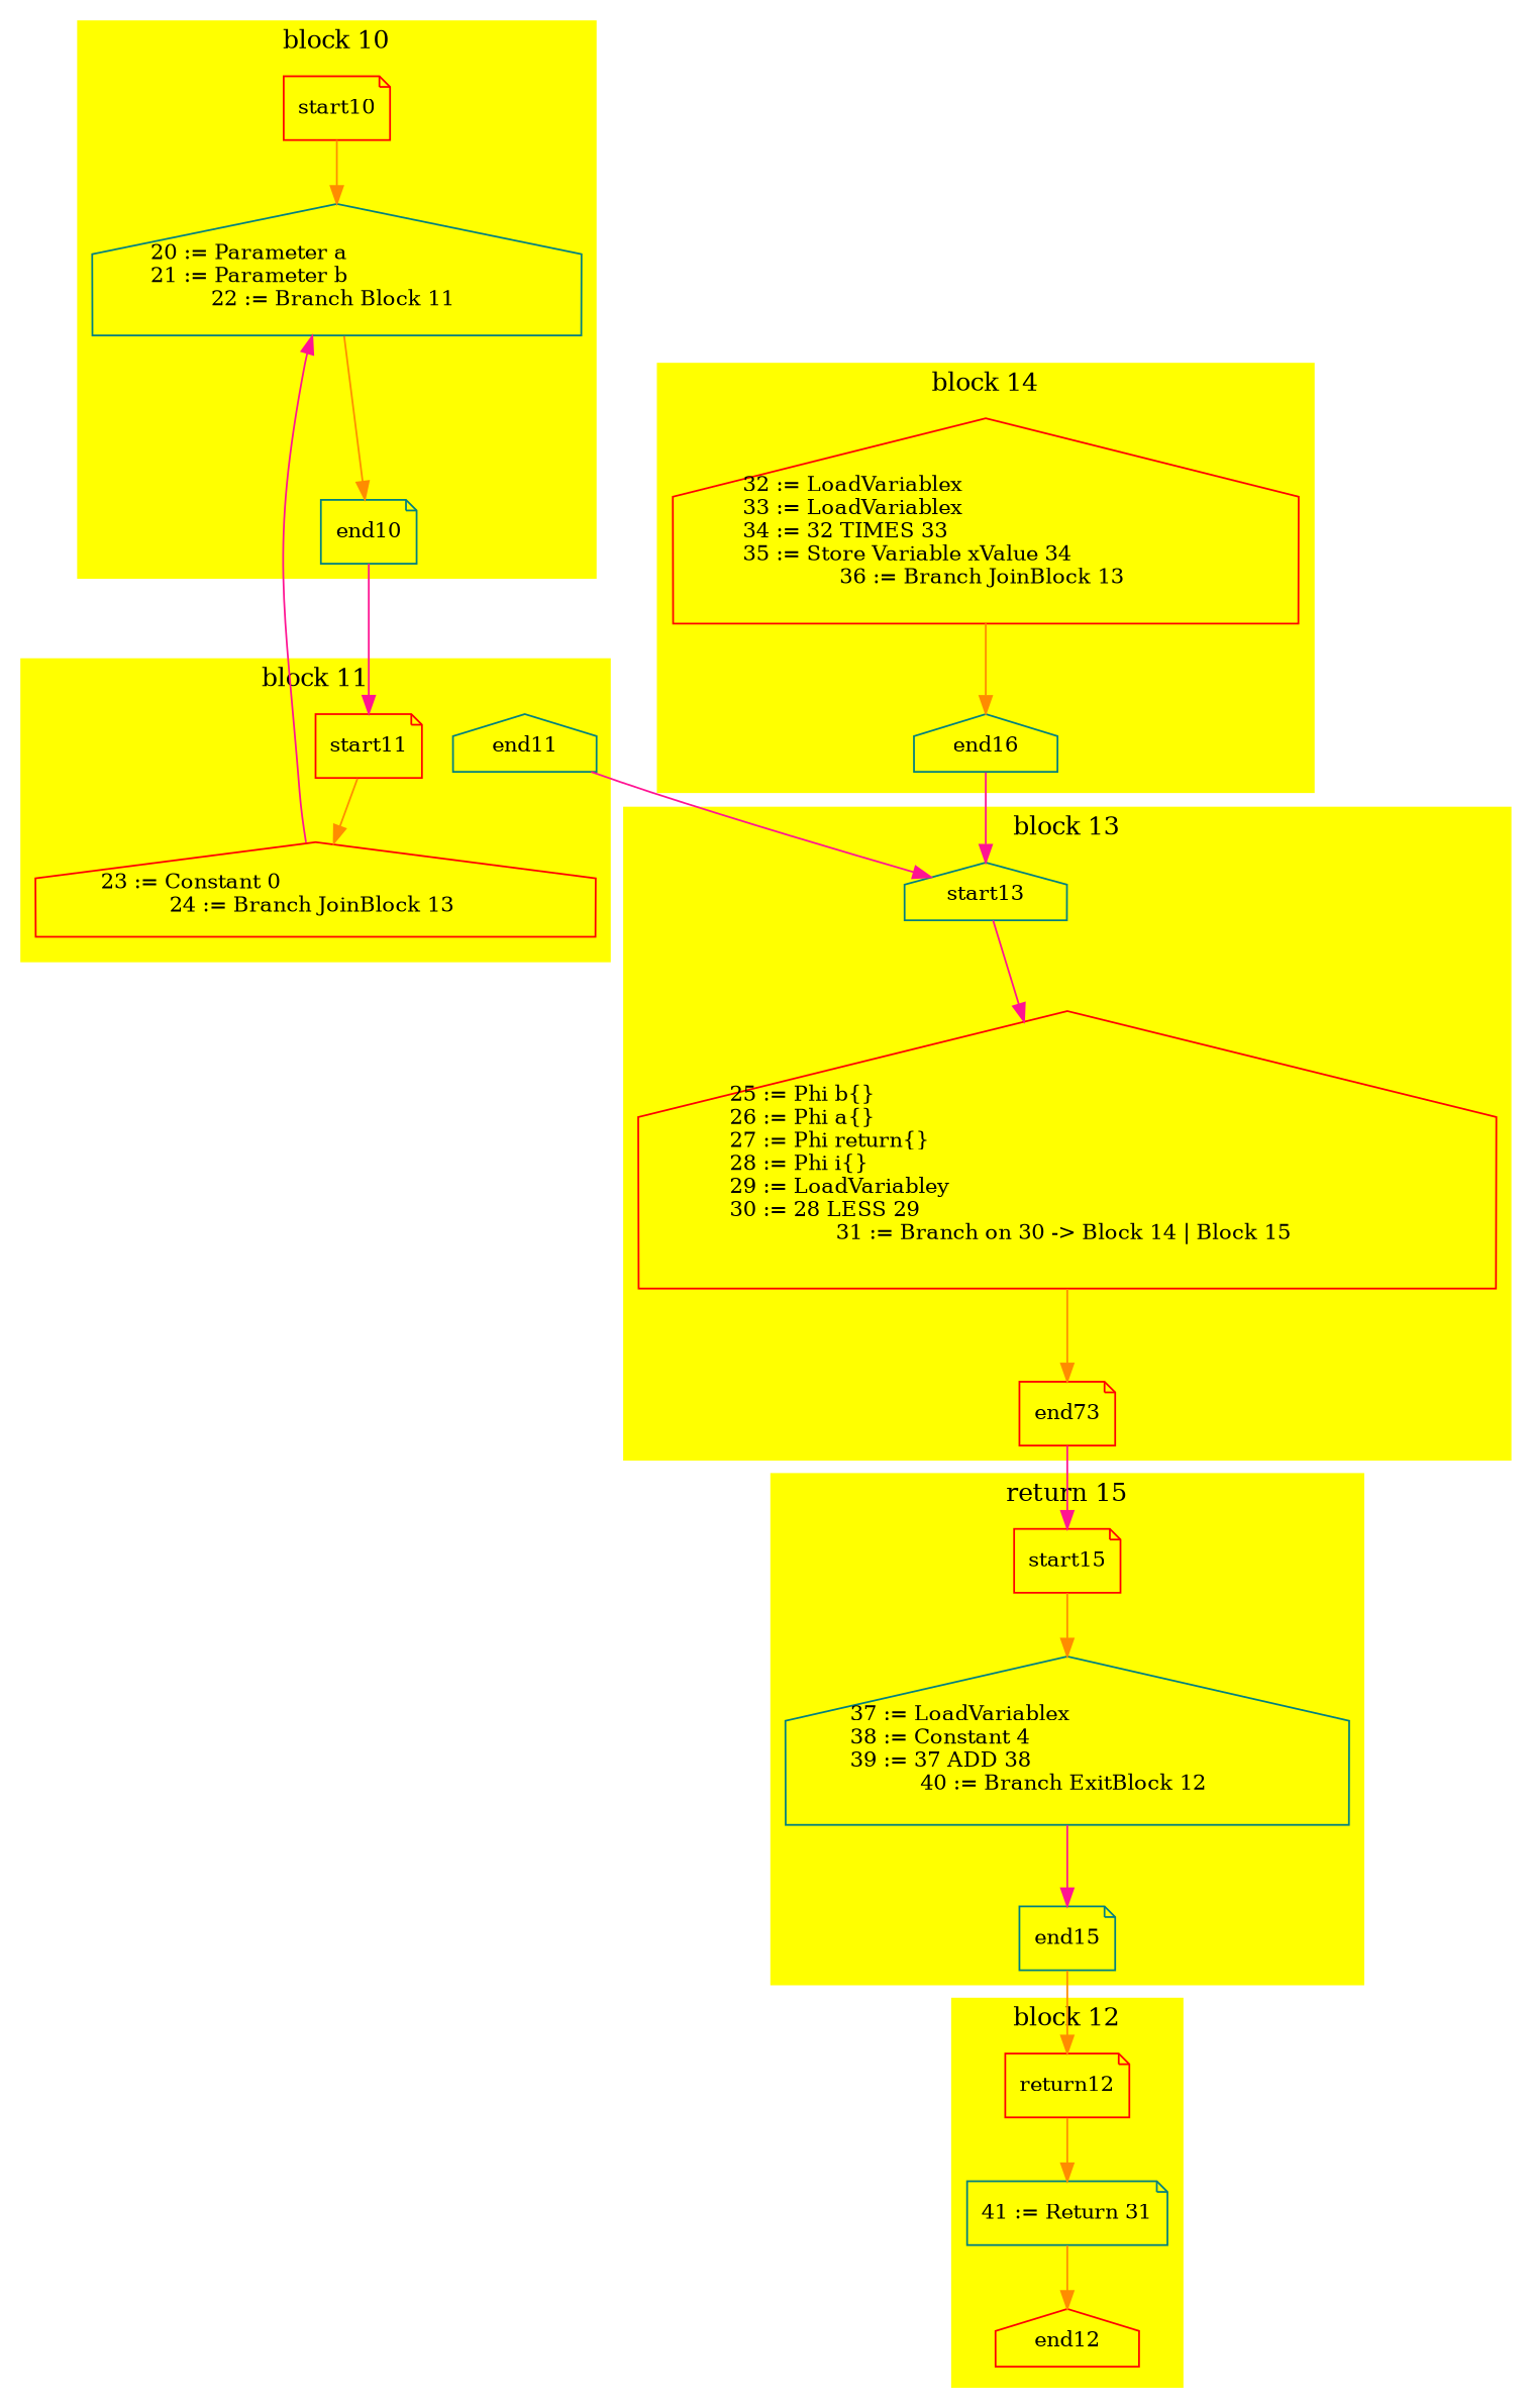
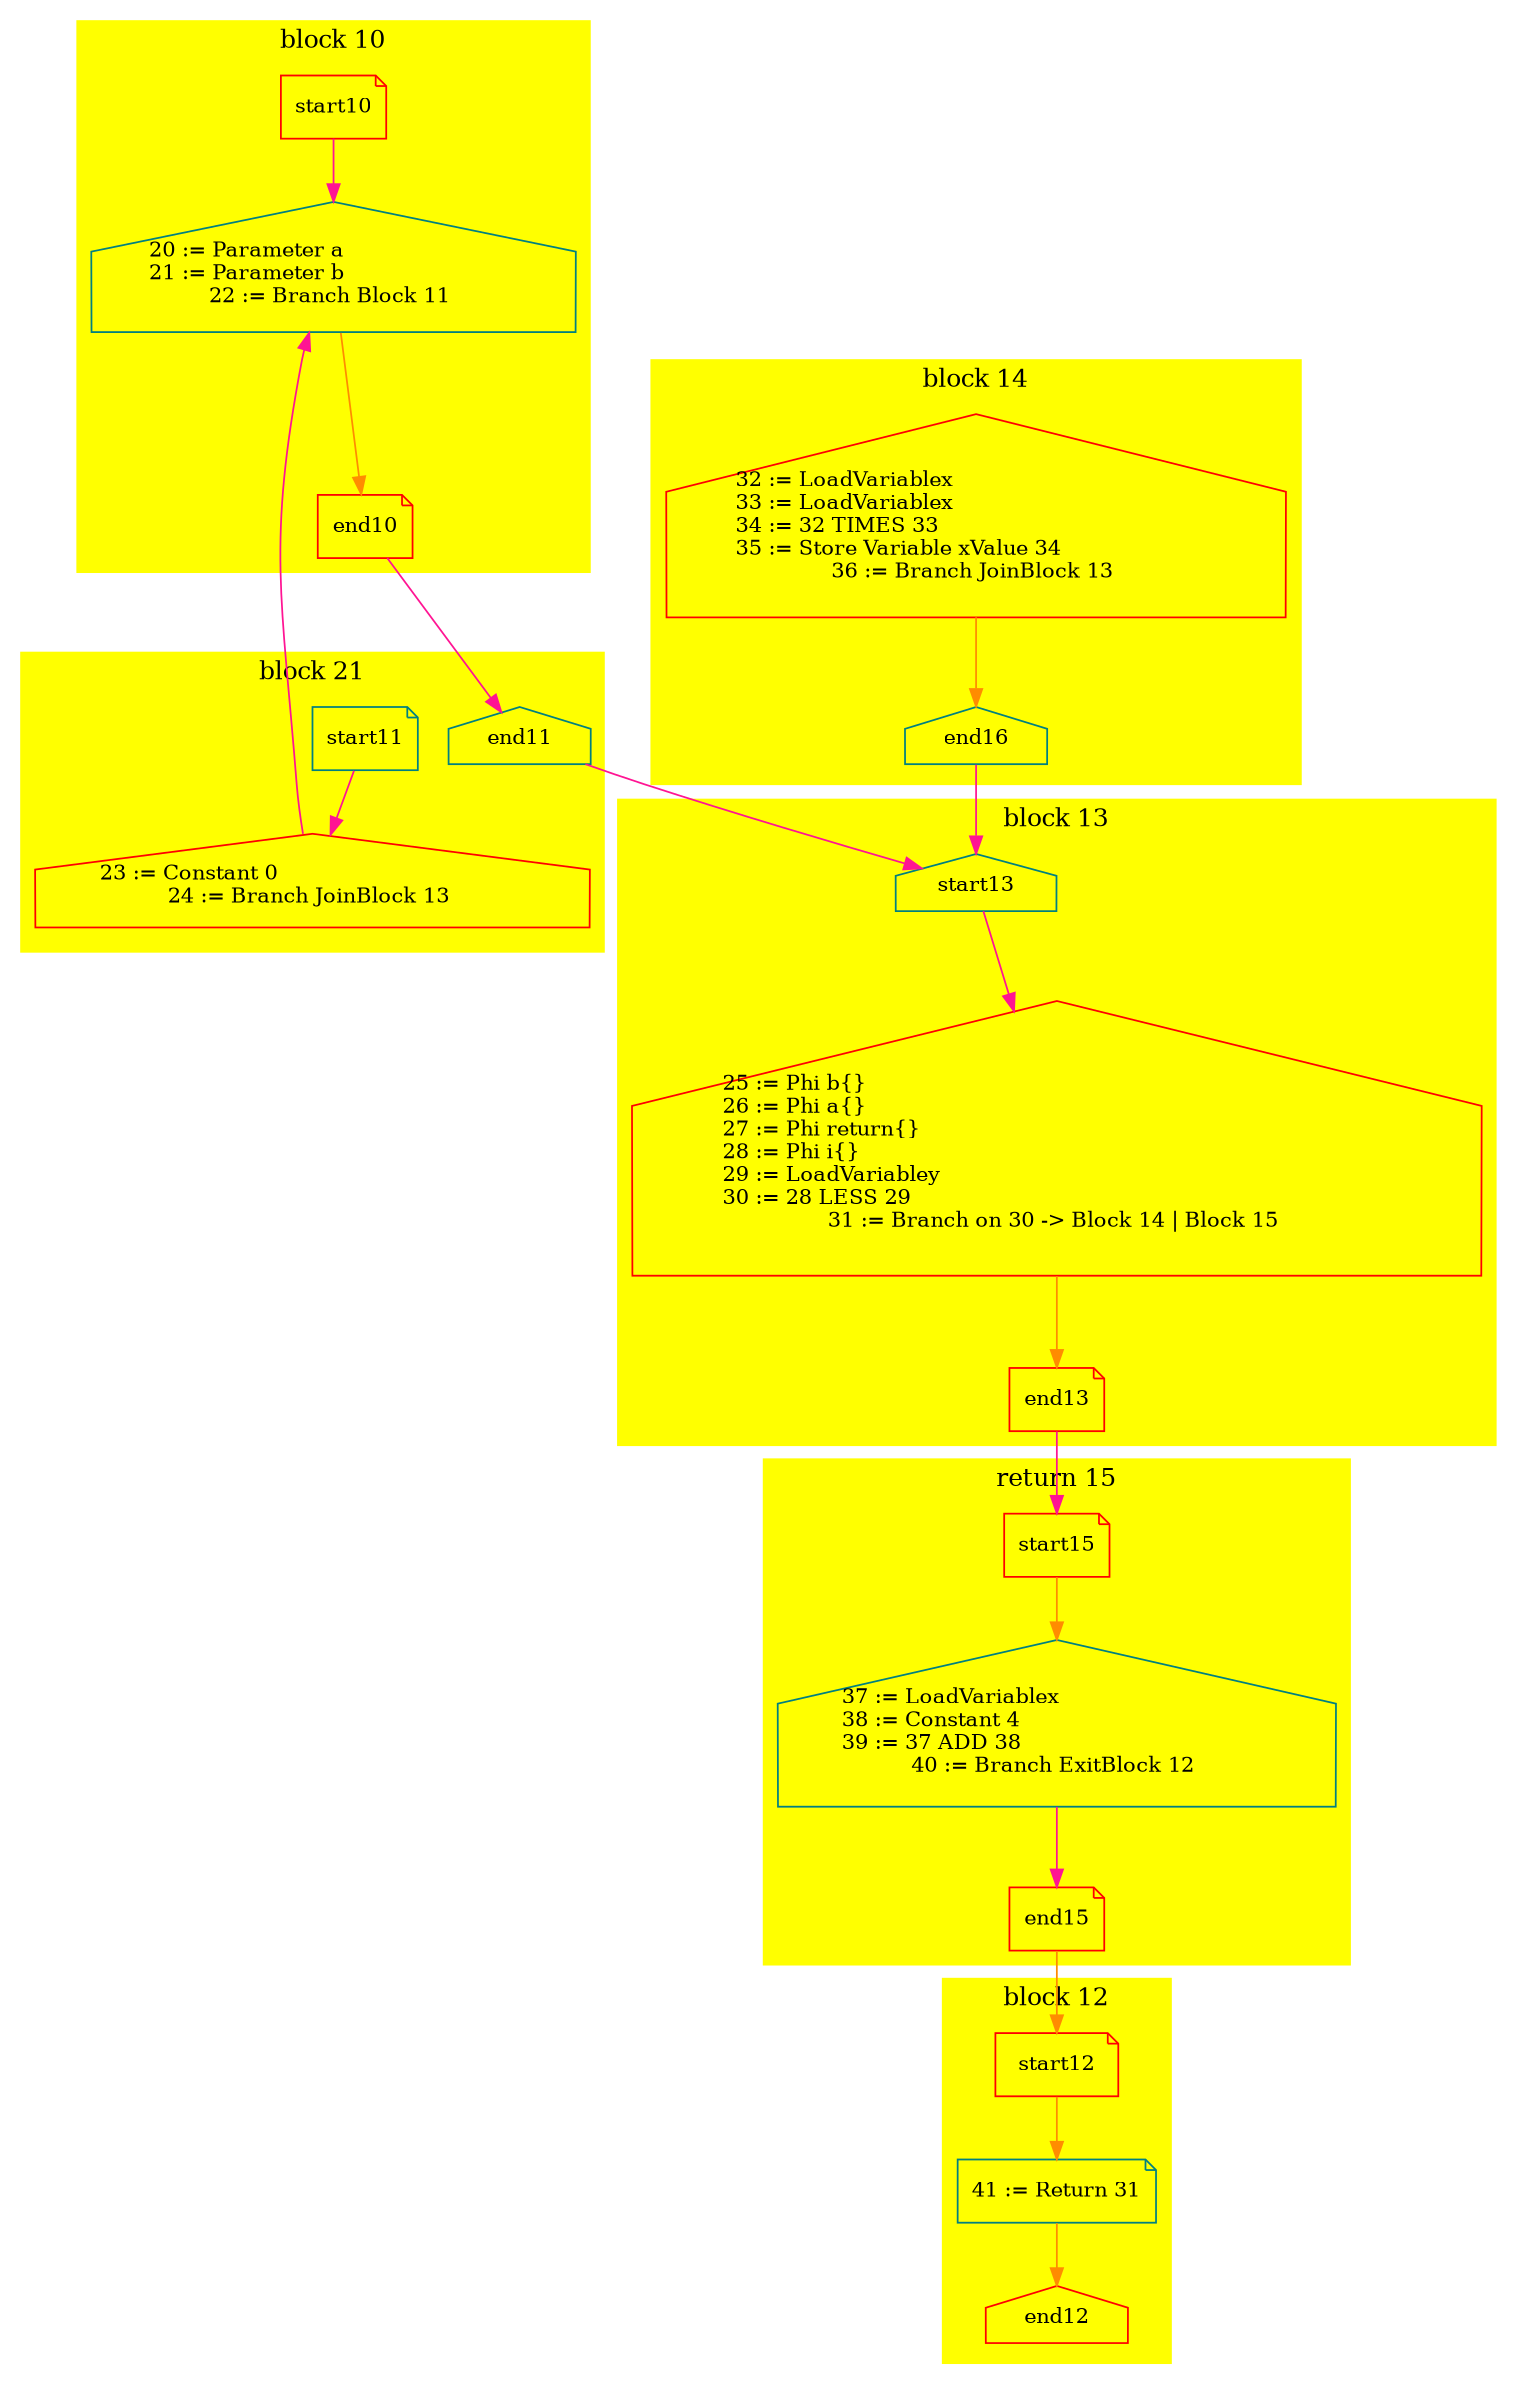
  digraph {
    node [align=left color=red fontsize=12 shape=house]
    edge [color=darkorange]
    start10 [shape=note]
    "20 := Parameter a\l21 := Parameter b\l22 := Branch Block 11 " [color=teal]
-   end10 [color=teal shape=note]
-   start11 [shape=note]
+   end10 [shape=note]
+   start11 [color=teal shape=note]
    "23 := Constant 0\l24 := Branch JoinBlock 13 "
    end11 [color=teal]
-   start12 [shape=note label=return12]
+   start12 [shape=note]
    n8 [color=teal label="41 := Return 31" shape=note]
    end12
    start13 [color=teal]
    "25 := Phi b{}\l26 := Phi a{}\l27 := Phi return{}\l28 := Phi i{}\l29 := LoadVariabley\l30 := 28 LESS 29\l31 := Branch on 30 -> Block 14 | Block 15 "
-   end13 [shape=note label=end73]
+   end13 [shape=note]
    "32 := LoadVariablex\l33 := LoadVariablex\l34 := 32 TIMES 33\l35 := Store Variable xValue 34\l36 := Branch JoinBlock 13 "
    n14 [color=teal label=end16]
    start15 [shape=note]
    "37 := LoadVariablex\l38 := Constant 4\l39 := 37 ADD 38\l40 := Branch ExitBlock 12 " [color=teal]
-   end15 [color=teal shape=note]
+   end15 [shape=note]
    subgraph cluster_1 {
      color=yellow
      label="block 10"
      style=filled
      start10
      "20 := Parameter a\l21 := Parameter b\l22 := Branch Block 11 "
      end10
    }
    subgraph cluster_2 {
      color=yellow
-     label="block 11"
+     label="block 21"
      style=filled
      start11
      "23 := Constant 0\l24 := Branch JoinBlock 13 "
      end11
    }
    subgraph cluster_3 {
      color=yellow
      label="block 12"
      style=filled
      start12
      n8
      end12
    }
    subgraph cluster_4 {
      color=yellow
      label="block 13"
      style=filled
      start13
      "25 := Phi b{}\l26 := Phi a{}\l27 := Phi return{}\l28 := Phi i{}\l29 := LoadVariabley\l30 := 28 LESS 29\l31 := Branch on 30 -> Block 14 | Block 15 "
      end13
    }
    subgraph cluster_5 {
      color=yellow
      label="block 14"
      style=filled
      "32 := LoadVariablex\l33 := LoadVariablex\l34 := 32 TIMES 33\l35 := Store Variable xValue 34\l36 := Branch JoinBlock 13 "
      n14
    }
    subgraph cluster_6 {
      color=yellow
      label="return 15"
      style=filled
      start15
      "37 := LoadVariablex\l38 := Constant 4\l39 := 37 ADD 38\l40 := Branch ExitBlock 12 "
      end15
    }
-   start10 -> "20 := Parameter a\l21 := Parameter b\l22 := Branch Block 11 "
+   start10 -> "20 := Parameter a\l21 := Parameter b\l22 := Branch Block 11 " [color=deeppink]
    "20 := Parameter a\l21 := Parameter b\l22 := Branch Block 11 " -> end10
-   end10 -> start11 [color=deeppink]
-   start11 -> "23 := Constant 0\l24 := Branch JoinBlock 13 "
+   end10 -> end11 [color=deeppink]
+   start11 -> "23 := Constant 0\l24 := Branch JoinBlock 13 " [color=deeppink]
    "23 := Constant 0\l24 := Branch JoinBlock 13 " -> "20 := Parameter a\l21 := Parameter b\l22 := Branch Block 11 " [color=deeppink]
    end11 -> start13 [color=deeppink]
    start12 -> n8
    n8 -> end12
    start13 -> "25 := Phi b{}\l26 := Phi a{}\l27 := Phi return{}\l28 := Phi i{}\l29 := LoadVariabley\l30 := 28 LESS 29\l31 := Branch on 30 -> Block 14 | Block 15 " [color=deeppink]
    "25 := Phi b{}\l26 := Phi a{}\l27 := Phi return{}\l28 := Phi i{}\l29 := LoadVariabley\l30 := 28 LESS 29\l31 := Branch on 30 -> Block 14 | Block 15 " -> end13
    end13 -> start15 [color=deeppink]
    "32 := LoadVariablex\l33 := LoadVariablex\l34 := 32 TIMES 33\l35 := Store Variable xValue 34\l36 := Branch JoinBlock 13 " -> n14
    n14 -> start13 [color=deeppink]
    start15 -> "37 := LoadVariablex\l38 := Constant 4\l39 := 37 ADD 38\l40 := Branch ExitBlock 12 "
    "37 := LoadVariablex\l38 := Constant 4\l39 := 37 ADD 38\l40 := Branch ExitBlock 12 " -> end15 [color=deeppink]
    end15 -> start12
  }
